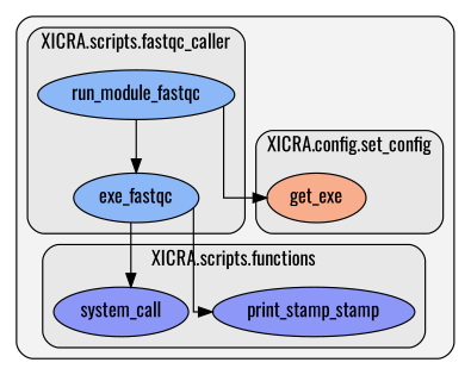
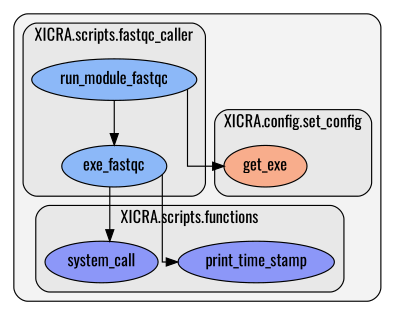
  digraph {
    clusterrank=local
    fontname=Oswald
    rankdir=TB
    splines=ortho
    node [fillcolor="#65a3ffb2" fontcolor="#000000" fontname=Oswald group=12 style=filled]
    edge [color="#000000" fontname=Oswald style=solid]
    n1 [fillcolor="#ff9365b2" group=1 label=get_exe]
    n2 [label=exe_fastqc]
    n3 [label=run_module_fastqc]
-   n4 [fillcolor="#6575ffb2" group=13 label=print_stamp_stamp]
+   n4 [fillcolor="#6575ffb2" group=13 label=print_time_stamp]
    n5 [fillcolor="#6575ffb2" group=13 label=system_call]
    subgraph cluster_1 {
      fillcolor="#80808018"
      style="filled,rounded"
      subgraph cluster_2 {
        fillcolor="#80808018"
        label="XICRA.config.set_config"
        style="filled,rounded"
        n1
      }
      subgraph cluster_3 {
        fillcolor="#80808018"
        label="XICRA.scripts.fastqc_caller"
        style="filled,rounded"
        n2
        n3
      }
      subgraph cluster_4 {
        fillcolor="#80808018"
        label="XICRA.scripts.functions"
        style="filled,rounded"
        n4
        n5
      }
    }
    n2 -> n4
    n2 -> n5
    n3 -> n1
    n3 -> n2
  }
